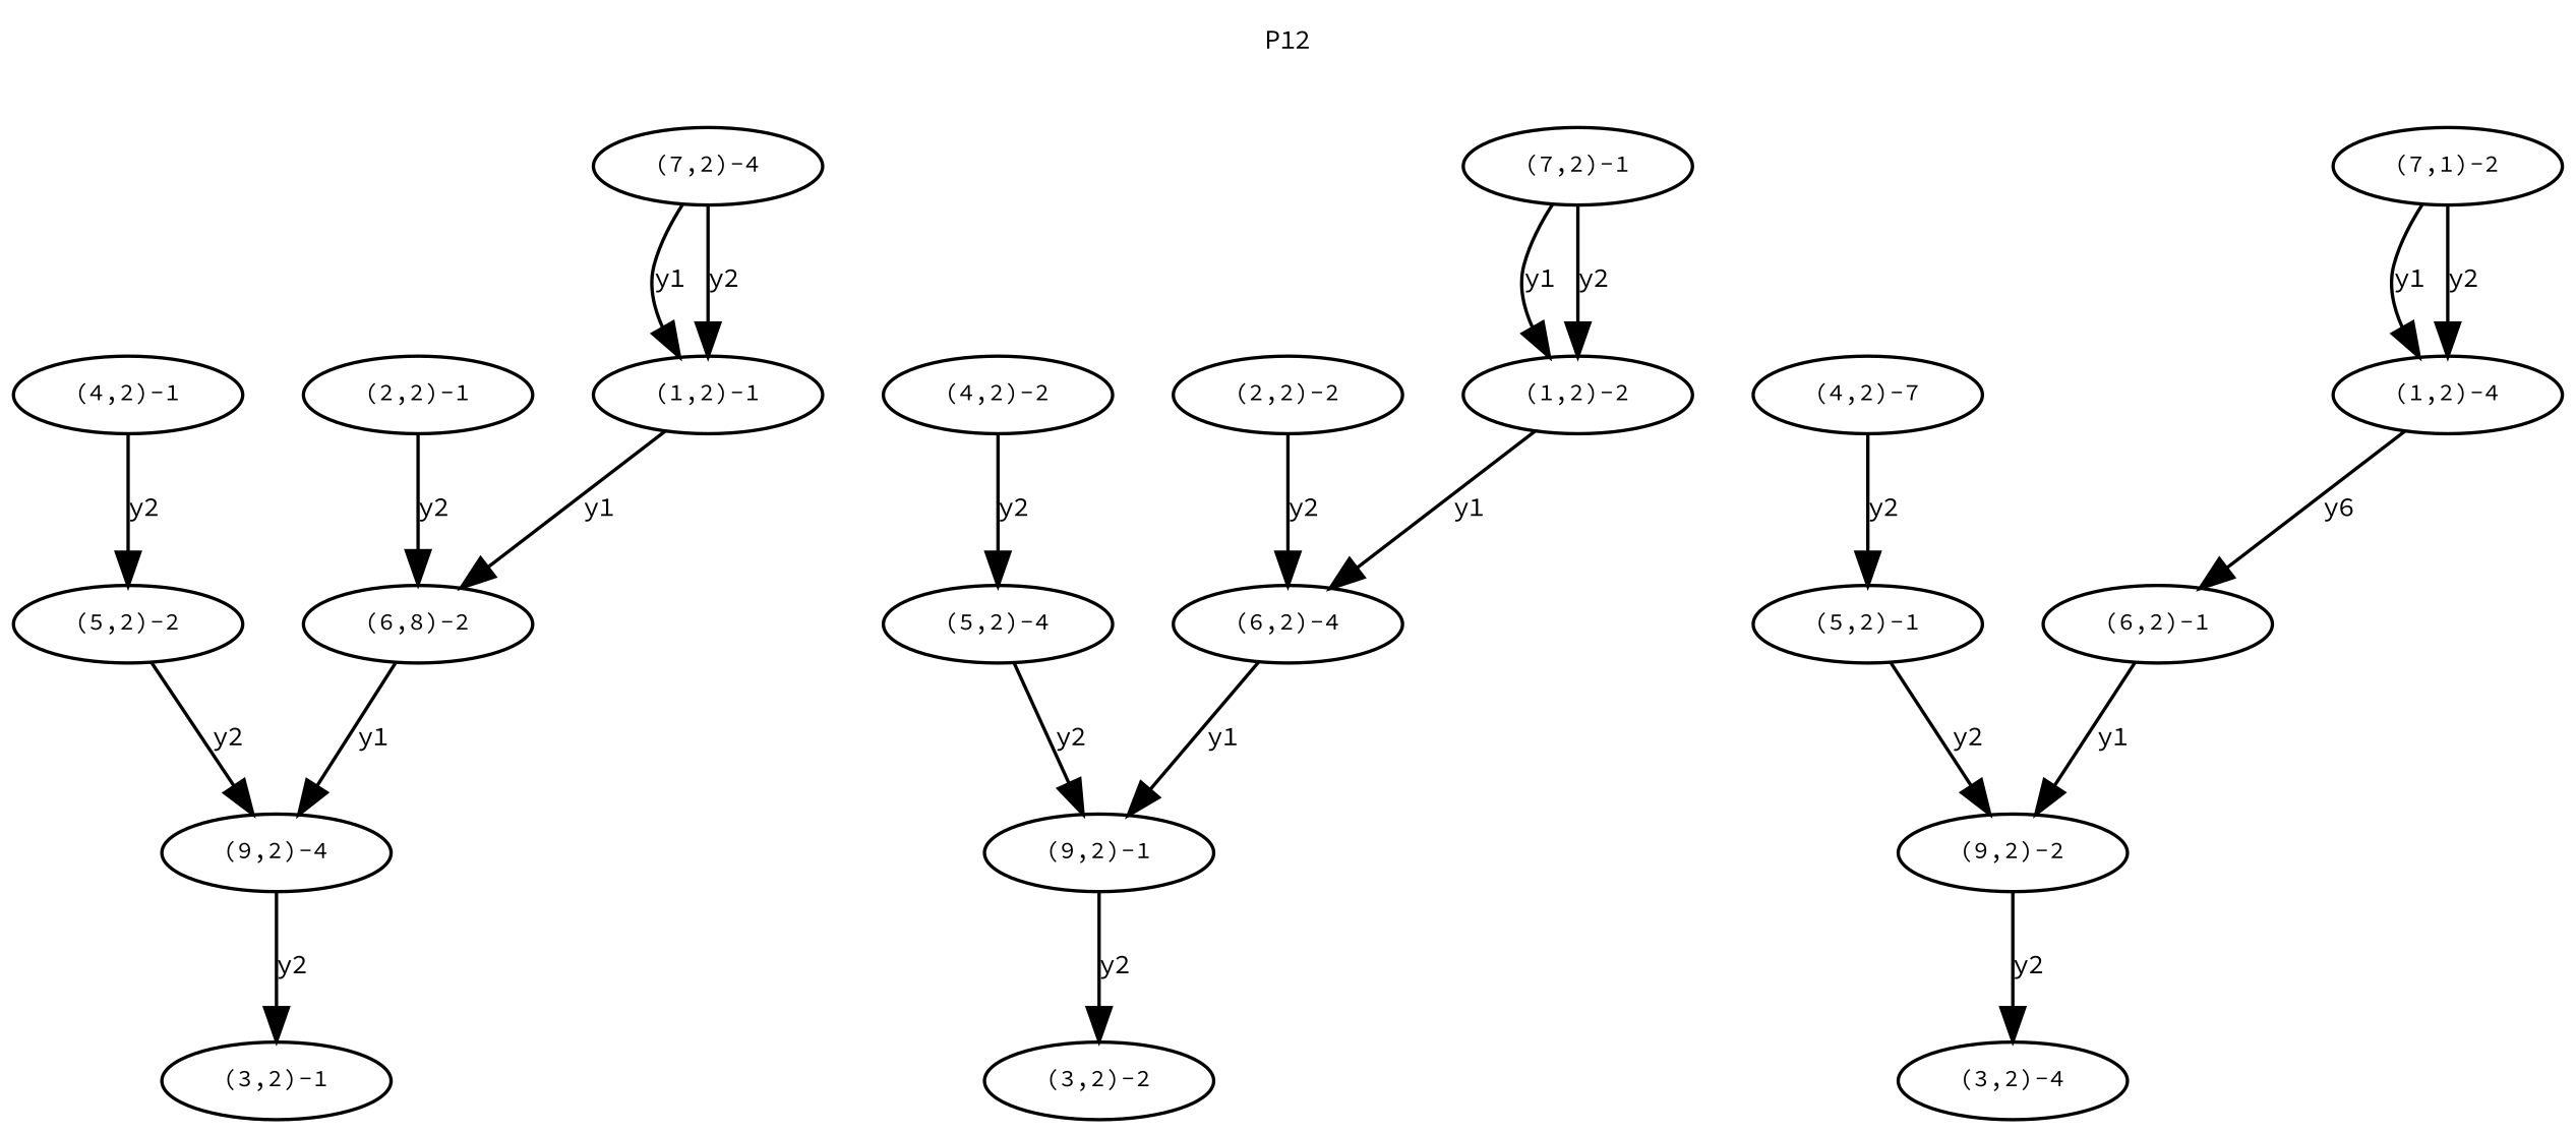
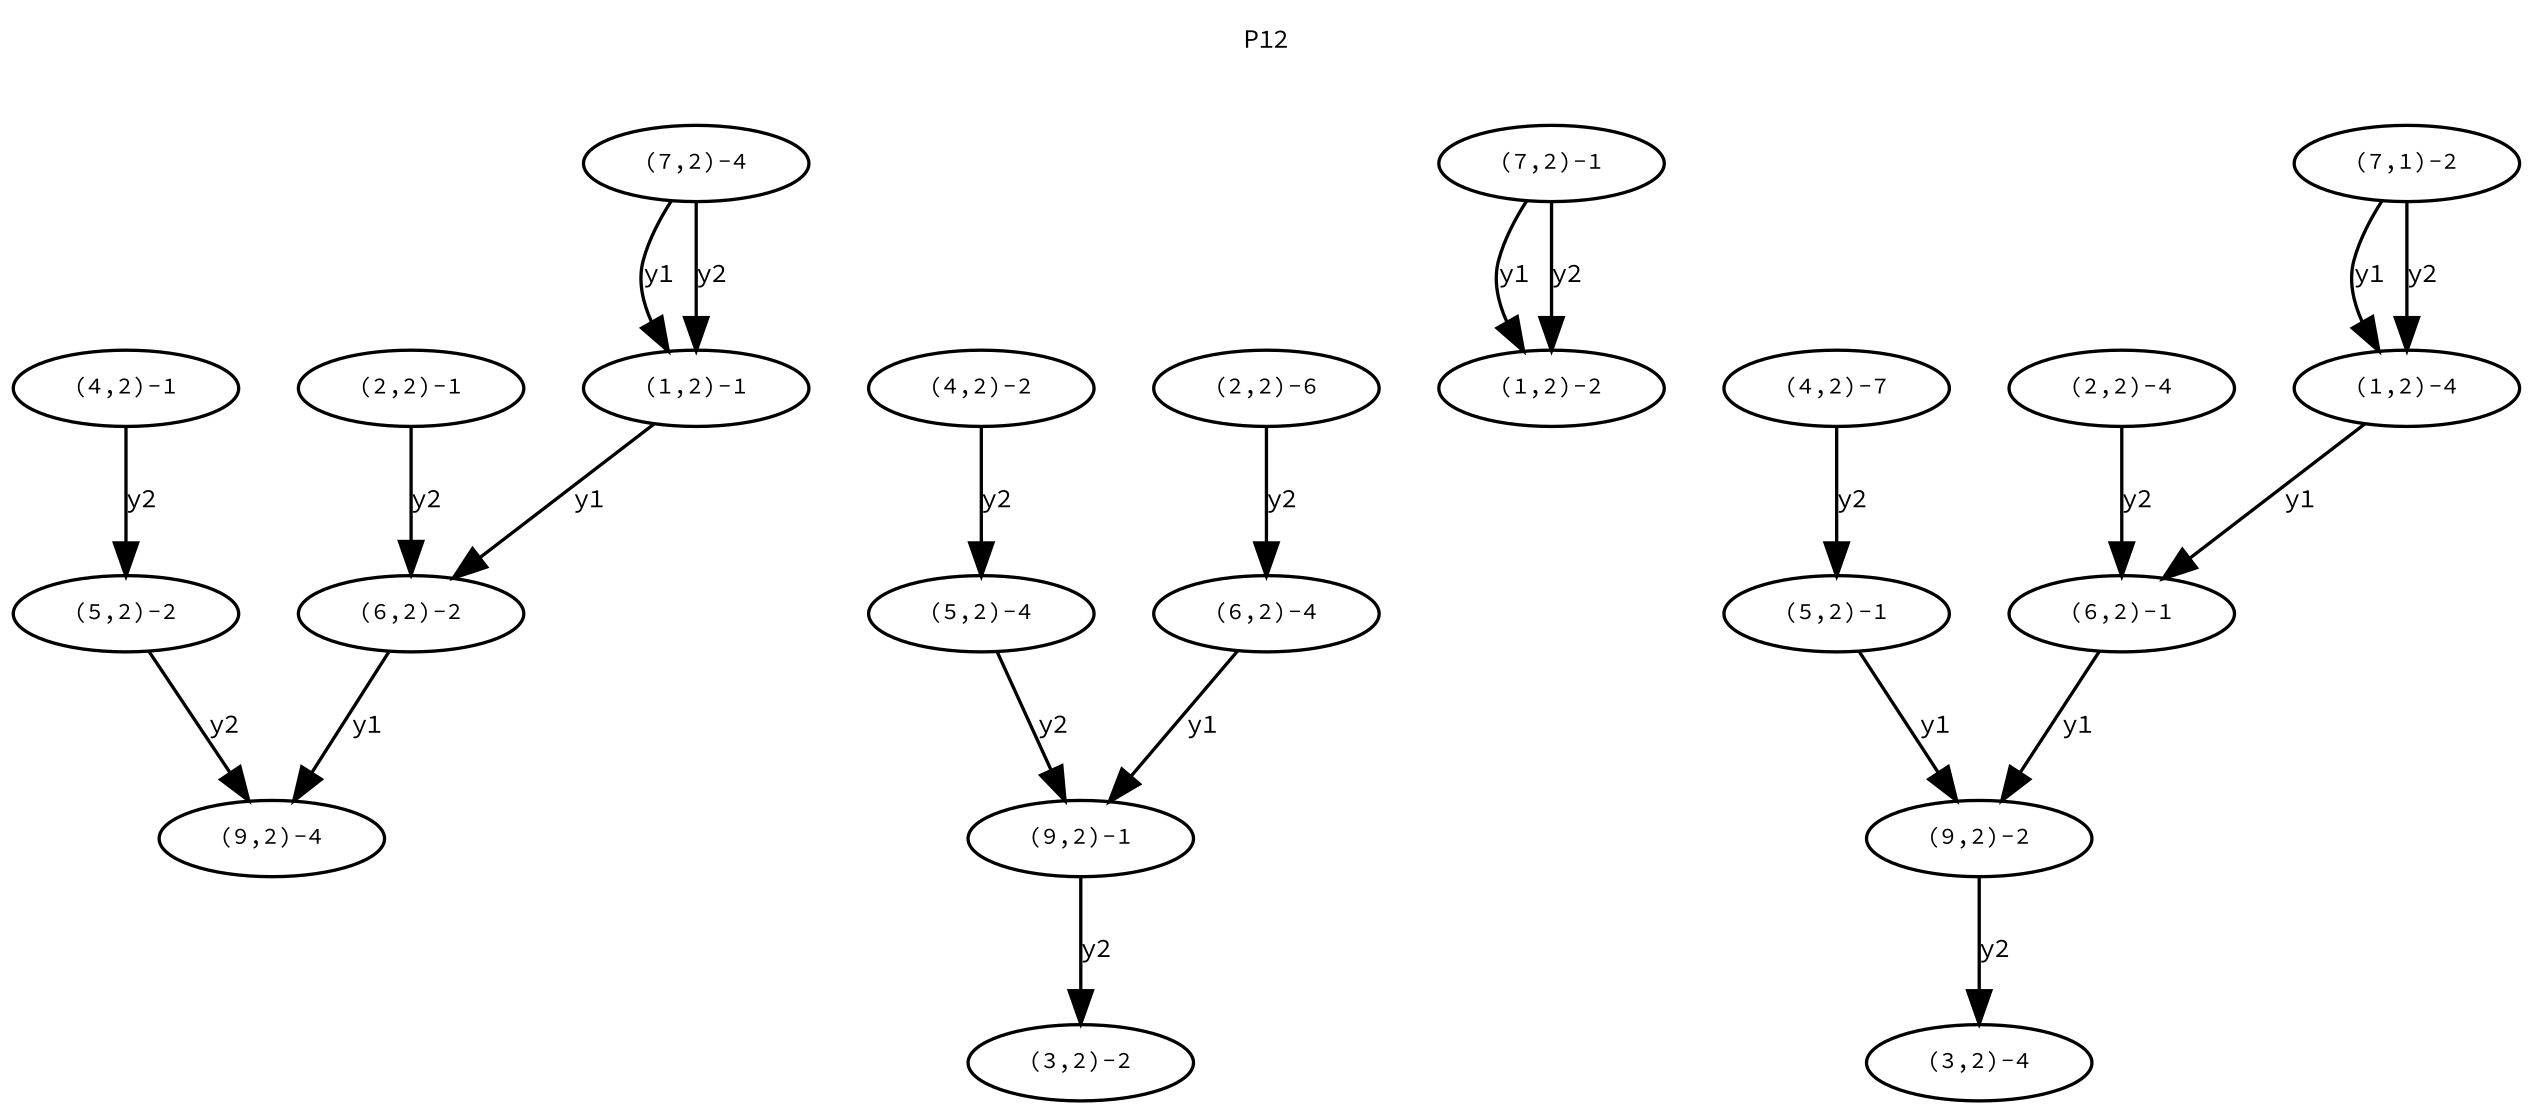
  digraph {
    fontname="Source Code Pro"
    fontsize=8
    label=P12
    labelloc=t
    node [fontname="Source Code Pro" fontsize=7]
    edge [fontname="Source Code Pro" fontsize=8]
    n1 [height=.01 label="(1,2)-1" width=.01]
-   n2 [height=.01 label="(6,8)-2" width=.01]
+   n2 [height=.01 label="(6,2)-2" width=.01]
    n3 [height=.01 label="(9,2)-4" width=.01]
-   n4 [height=.01 label="(3,2)-1" width=.01]
    n5 [height=.01 label="(1,2)-2" width=.01]
    n6 [height=.01 label="(6,2)-4" width=.01]
    n7 [height=.01 label="(9,2)-1" width=.01]
    n8 [height=.01 label="(3,2)-2" width=.01]
    n9 [height=.01 label="(1,2)-4" width=.01]
    n10 [height=.01 label="(6,2)-1" width=.01]
    n11 [height=.01 label="(9,2)-2" width=.01]
    n12 [height=.01 label="(3,2)-4" width=.01]
    n13 [height=.01 label="(2,2)-1" width=.01]
-   n14 [height=.01 label="(2,2)-2" width=.01]
+   n14 [height=.01 label="(2,2)-6" width=.01]
+   n15 [height=.01 label="(2,2)-4" width=.01]
    n16 [height=.01 label="(4,2)-1" width=.01]
    n17 [height=.01 label="(5,2)-2" width=.01]
    n18 [height=.01 label="(4,2)-2" width=.01]
    n19 [height=.01 label="(5,2)-4" width=.01]
    n20 [height=.01 label="(4,2)-7" width=.01]
    n21 [height=.01 label="(5,2)-1" width=.01]
    n22 [height=.01 label="(7,2)-1" width=.01]
    n23 [height=.01 label="(7,1)-2" width=.01]
    n24 [height=.01 label="(7,2)-4" width=.01]
    n1 -> n2 [label=y1]
    n2 -> n3 [label=y1]
-   n3 -> n4 [label=y2]
-   n5 -> n6 [label=y1]
    n6 -> n7 [label=y1]
    n7 -> n8 [label=y2]
-   n9 -> n10 [label=y6]
+   n9 -> n10 [label=y1]
    n10 -> n11 [label=y1]
    n11 -> n12 [label=y2]
    n13 -> n2 [label=y2]
    n14 -> n6 [label=y2]
+   n15 -> n10 [label=y2]
    n16 -> n17 [label=y2]
    n17 -> n3 [label=y2]
    n18 -> n19 [label=y2]
    n19 -> n7 [label=y2]
    n20 -> n21 [label=y2]
-   n21 -> n11 [label=y2]
+   n21 -> n11 [label=y1]
    n22 -> n5 [label=y1]
    n22 -> n5 [label=y2]
    n23 -> n9 [label=y1]
    n23 -> n9 [label=y2]
    n24 -> n1 [label=y1]
    n24 -> n1 [label=y2]
  }
